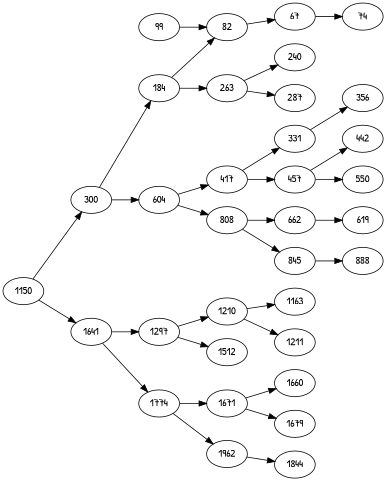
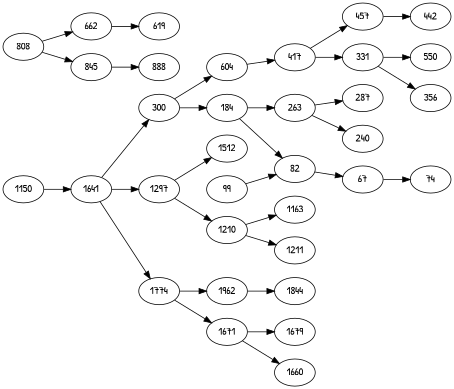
  digraph {
    fontname="Patrick Hand"
    rankdir=LR
    node [fontname="Patrick Hand"]
    edge [fontname="Patrick Hand"]
    1150
    300
    1641
    184
    604
    1297
    1774
    82
    263
    417
    808
    1210
    1512
    1671
    1962
    67
    240
    287
    331
    457
    662
    845
    74
    99
    356
    442
    550
    619
    888
    1163
    n31 [label=1211]
    1660
    1679
    1844
-   1150 -> 300
+   1641 -> 300
    1150 -> 1641
    300 -> 184
    300 -> 604
    1641 -> 1297
    1641 -> 1774
    184 -> 82
    184 -> 263
    604 -> 417
-   604 -> 808
    1297 -> 1210
    1297 -> 1512
    1774 -> 1671
    1774 -> 1962
    82 -> 67
    263 -> 240
    263 -> 287
    417 -> 331
    417 -> 457
    808 -> 662
    808 -> 845
    1210 -> 1163
    1210 -> n31
    1671 -> 1660
    1671 -> 1679
    1962 -> 1844
    67 -> 74
    331 -> 356
    457 -> 442
-   457 -> 550
+   331 -> 550
    662 -> 619
    845 -> 888
    99 -> 82
  }
